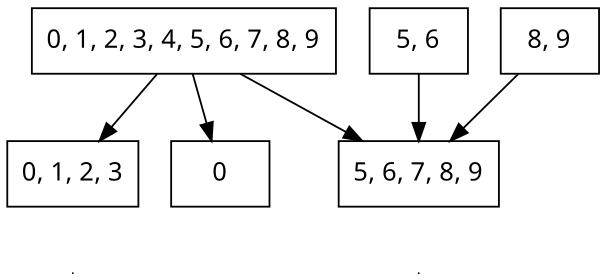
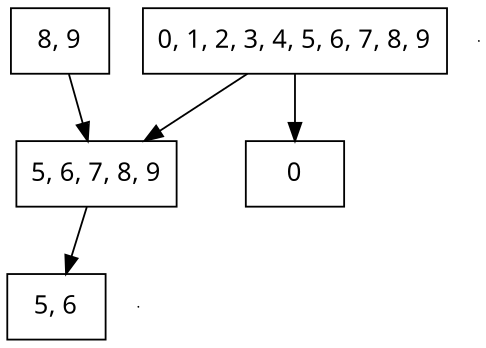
  digraph {
    fontname="Noto Sans"
    node [fontname="Noto Sans" shape=record]
    edge [fontname="Noto Sans"]
    n1 [label="{ {0, 1, 2, 3, 4, 5, 6, 7, 8, 9} }"]
-   n2 [label="{ {0, 1, 2, 3} }"]
    n3 [label="{ {5, 6, 7, 8, 9} }"]
    n4 [label="{ {0} }"]
    invisible_2 [shape=point width=0]
    n6 [label="{ {5, 6} }"]
    invisible_7 [shape=point width=0]
    n8 [label="{ {8, 9} }"]
-   n1 -> n2
    n1 -> n3
    n1 -> n4
-   n2 -> invisible_2 [style=invis]
-   n6 -> n3
+   n3 -> n6
    n3 -> invisible_7 [style=invis]
    n8 -> n3
  }
